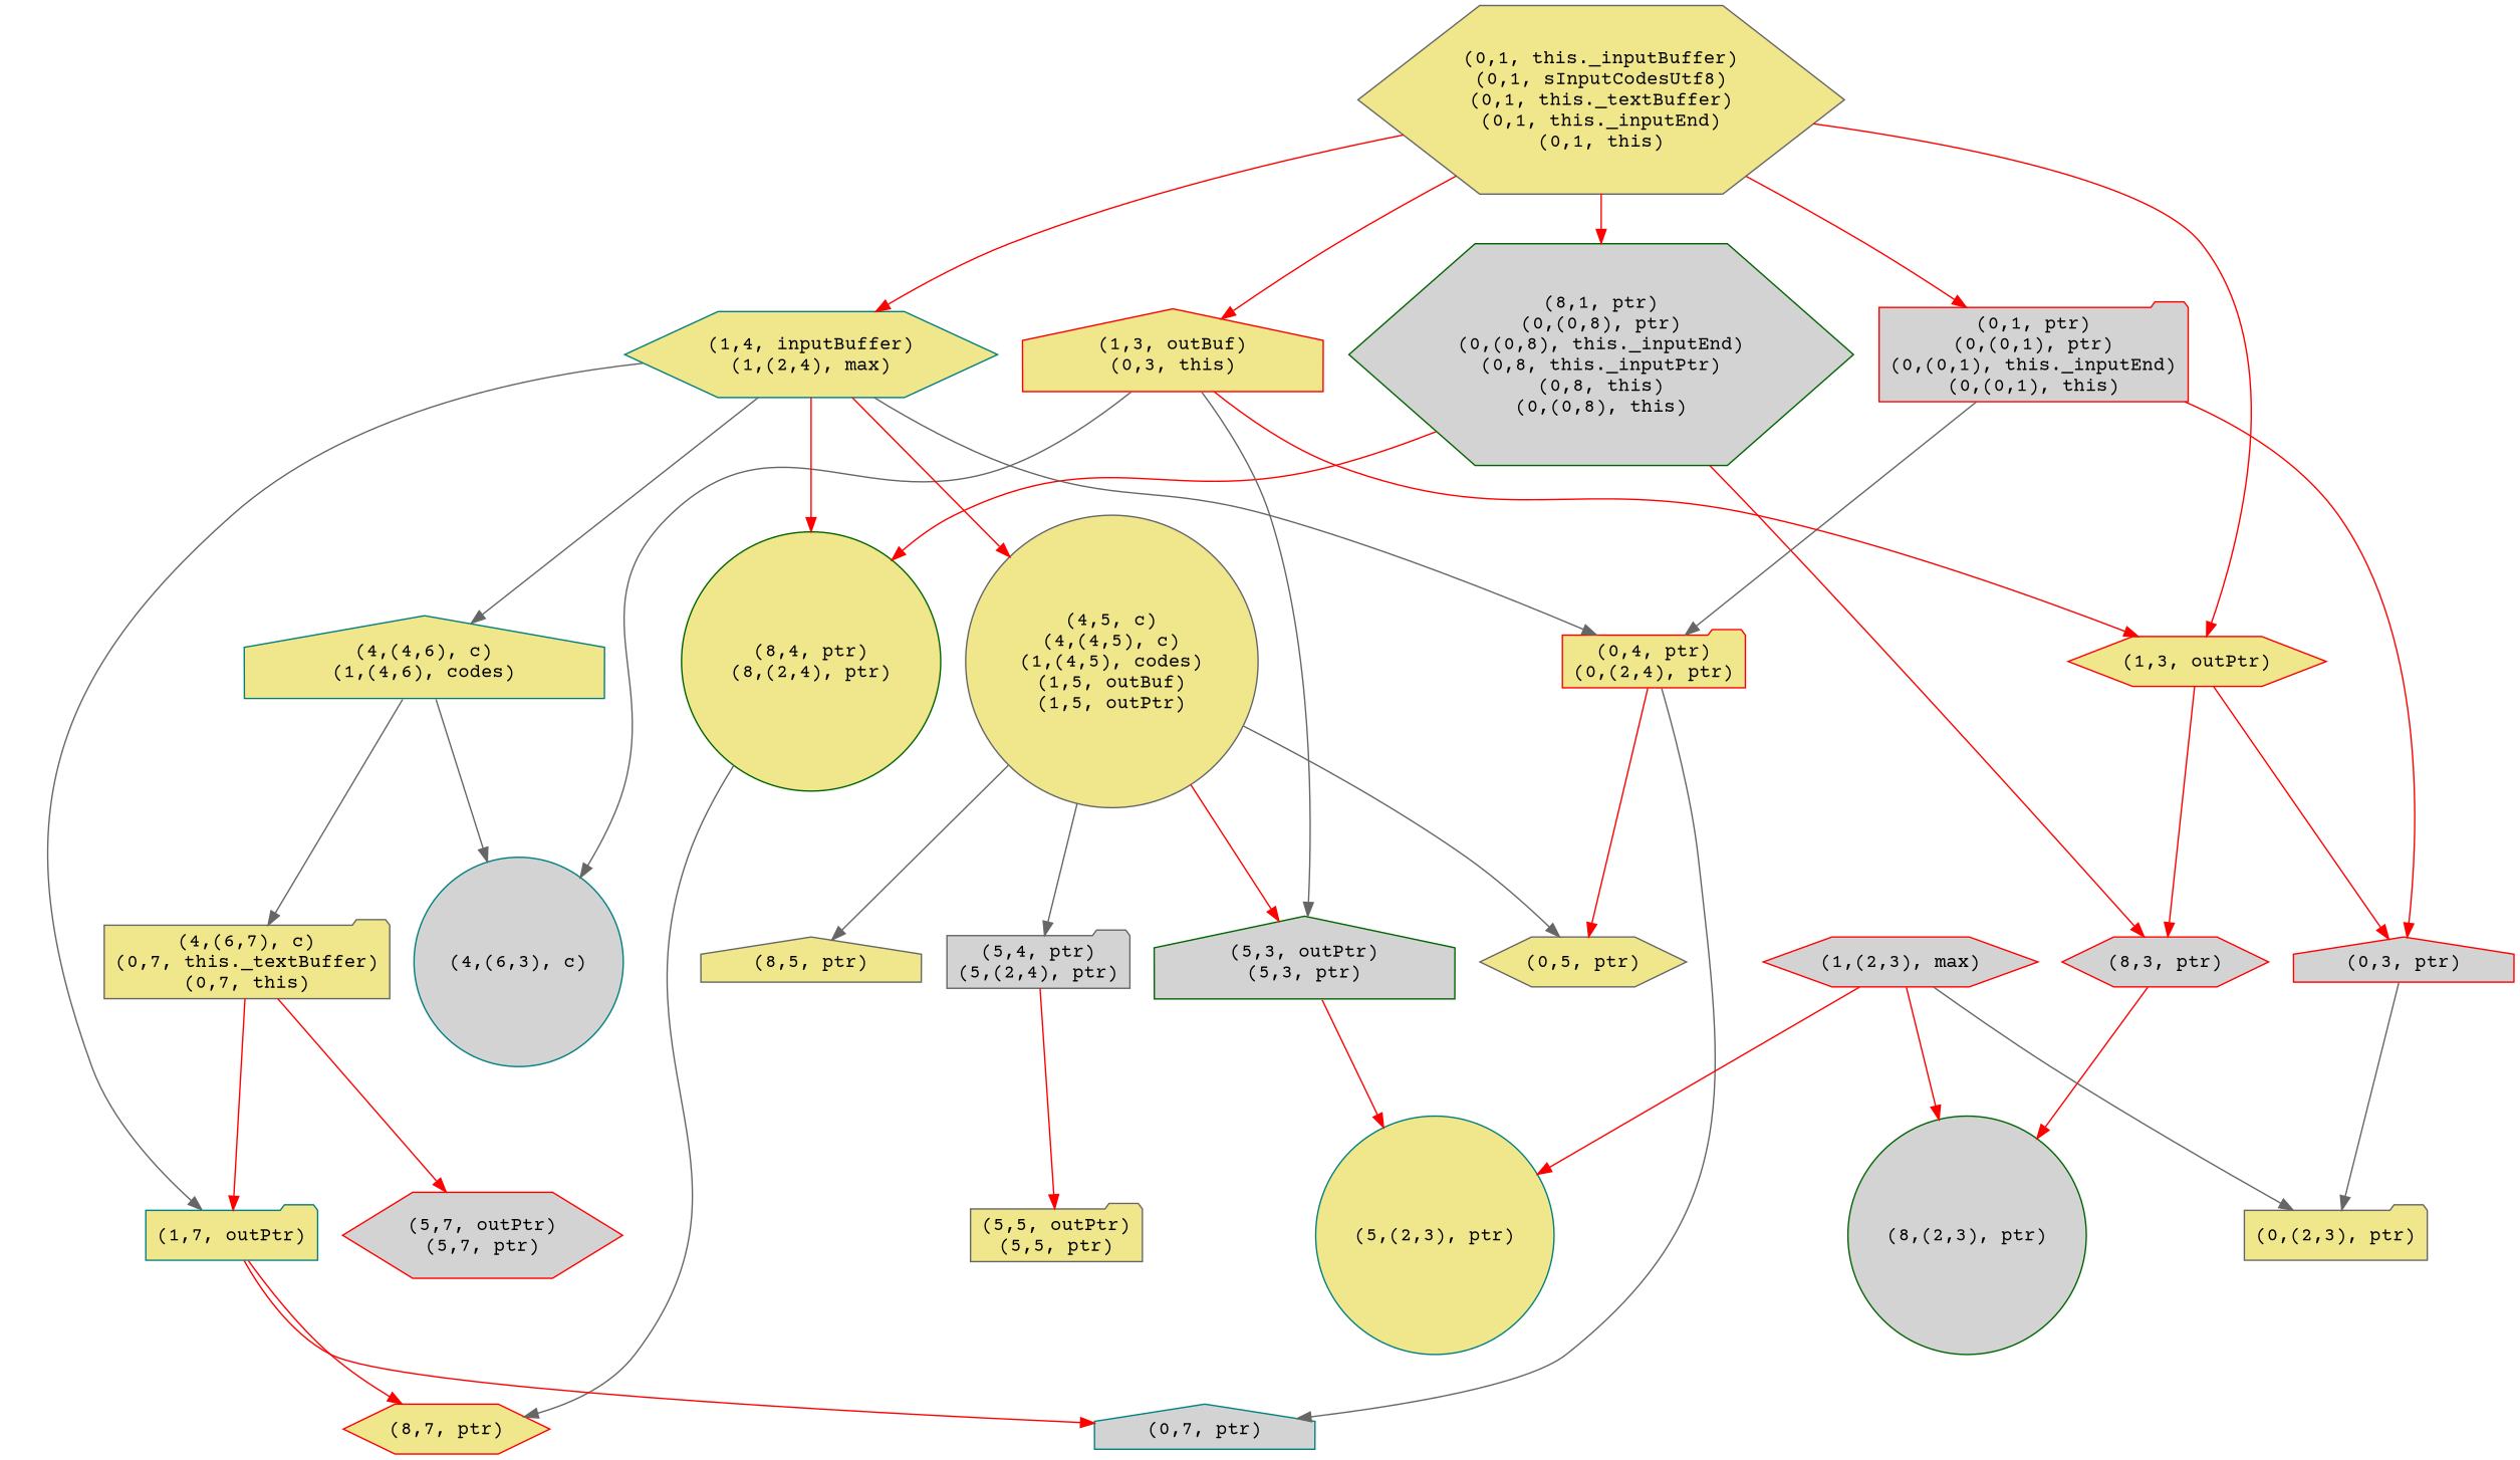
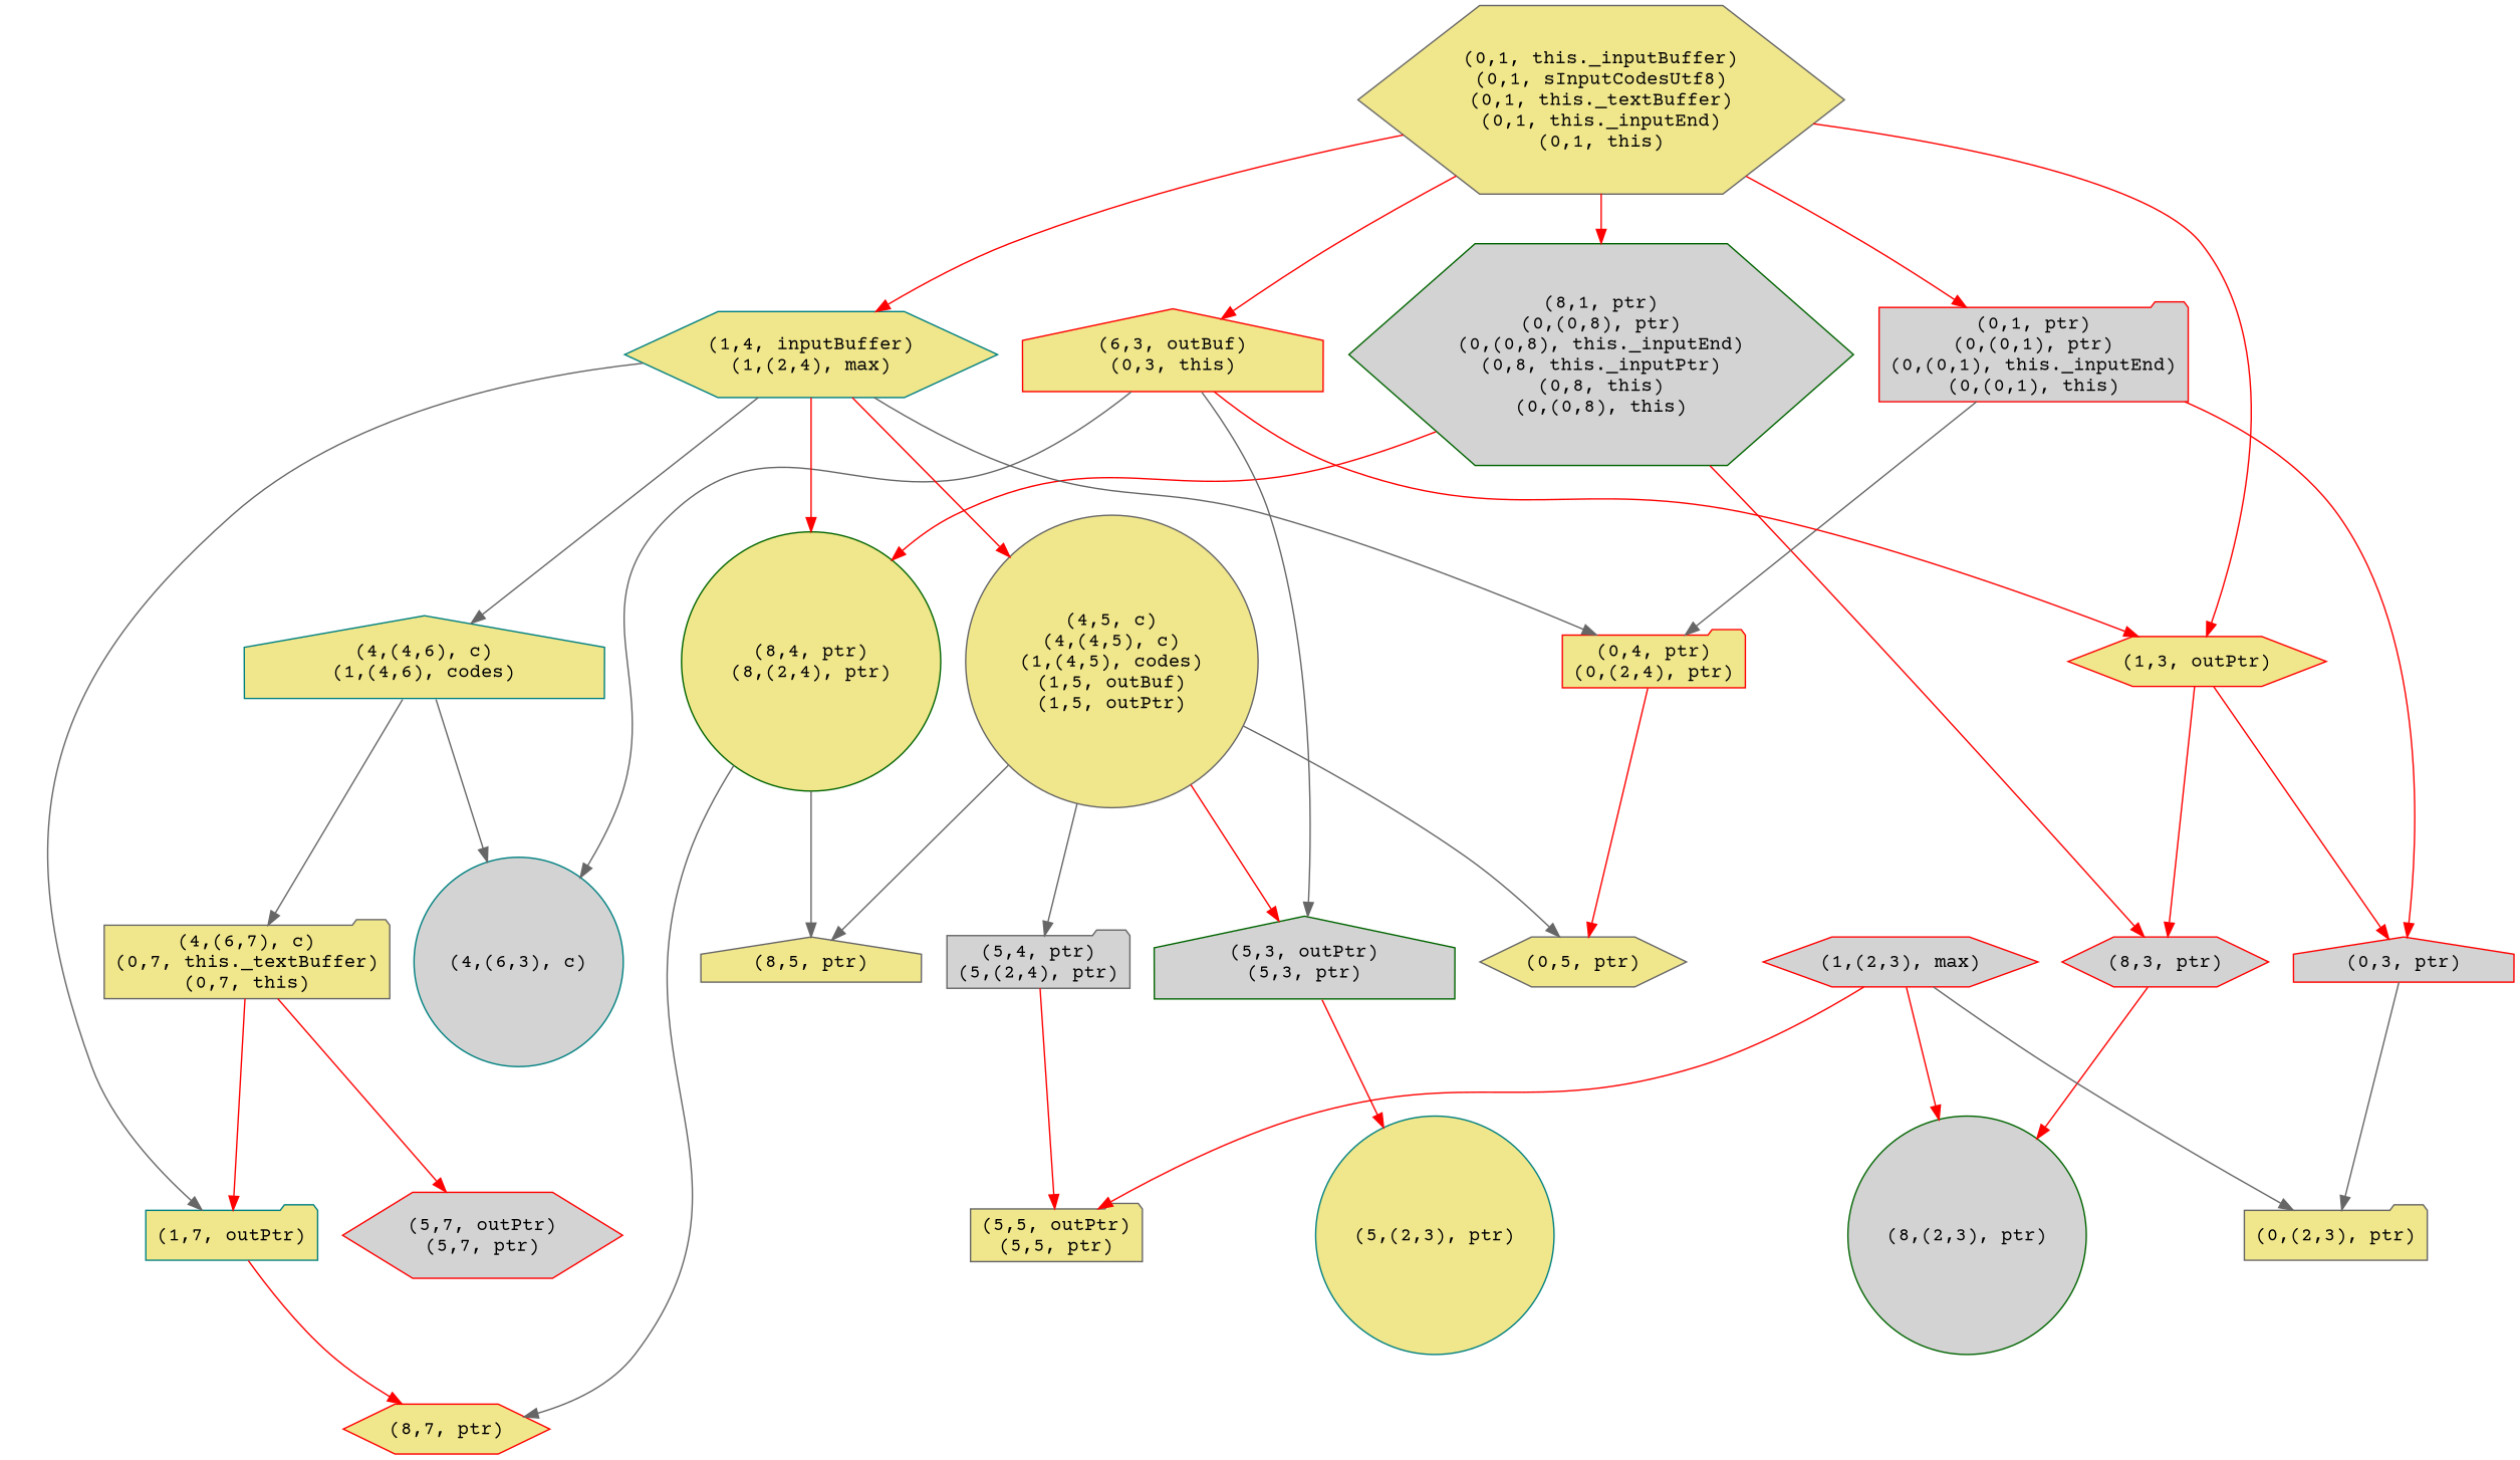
  digraph {
    fontname="Courier Prime"
    node [color=red fillcolor=khaki fontname="Courier Prime" shape=hexagon style=filled]
    edge [color=red fontname="Courier Prime"]
    n1 [color=gray40 label="(8,5, ptr)" shape=house]
    n2 [label="(8,7, ptr)"]
    n3 [color=darkgreen label="(8,4, ptr)\n(8,(2,4), ptr)" shape=circle]
    n4 [color=darkgreen fillcolor=lightgrey label="(8,(2,3), ptr)" shape=circle]
    n5 [fillcolor=lightgrey label="(8,3, ptr)"]
    n6 [color=darkgreen fillcolor=lightgrey label="(8,1, ptr)\n(0,(0,8), ptr)\n(0,(0,8), this._inputEnd)\n(0,8, this._inputPtr)\n(0,8, this)\n(0,(0,8), this)"]
    n7 [color=gray40 label="(0,5, ptr)"]
-   n8 [color=teal fillcolor=lightgrey label="(0,7, ptr)" shape=house]
    n9 [label="(0,4, ptr)\n(0,(2,4), ptr)" shape=folder]
    n10 [color=gray40 label="(0,(2,3), ptr)" shape=folder]
    n11 [fillcolor=lightgrey label="(0,3, ptr)" shape=house]
    n12 [fillcolor=lightgrey label="(0,1, ptr)\n(0,(0,1), ptr)\n(0,(0,1), this._inputEnd)\n(0,(0,1), this)" shape=folder]
    n13 [label="(1,3, outPtr)"]
    n14 [color=teal label="(5,(2,3), ptr)" shape=circle]
    n15 [fillcolor=lightgrey label="(1,(2,3), max)"]
    n16 [color=teal fillcolor=lightgrey label="(4,(6,3), c)" shape=circle]
    n17 [color=darkgreen fillcolor=lightgrey label="(5,3, outPtr)\n(5,3, ptr)" shape=house]
-   n18 [label="(1,3, outBuf)\n(0,3, this)" shape=house]
+   n18 [label="(6,3, outBuf)\n(0,3, this)" shape=house]
    n19 [color=teal label="(1,7, outPtr)" shape=folder]
    n20 [fillcolor=lightgrey label="(5,7, outPtr)\n(5,7, ptr)"]
    n21 [color=gray40 label="(4,(6,7), c)\n(0,7, this._textBuffer)\n(0,7, this)" shape=folder]
    n22 [color=gray40 label="(5,5, outPtr)\n(5,5, ptr)" shape=folder]
    n23 [color=gray40 fillcolor=lightgrey label="(5,4, ptr)\n(5,(2,4), ptr)" shape=folder]
    n24 [color=gray40 label="(4,5, c)\n(4,(4,5), c)\n(1,(4,5), codes)\n(1,5, outBuf)\n(1,5, outPtr)" shape=circle]
    n25 [color=teal label="(4,(4,6), c)\n(1,(4,6), codes)" shape=house]
    n26 [color=teal label="(1,4, inputBuffer)\n(1,(2,4), max)"]
    n27 [color=gray40 label="(0,1, this._inputBuffer)\n(0,1, sInputCodesUtf8)\n(0,1, this._textBuffer)\n(0,1, this._inputEnd)\n(0,1, this)"]
+   n3 -> n1 [color=gray40]
    n3 -> n2 [color=gray40]
    n5 -> n4
    n6 -> n3
    n6 -> n5
    n9 -> n7
-   n9 -> n8 [color=gray40]
    n11 -> n10 [color=gray40]
    n12 -> n9 [color=gray40]
    n12 -> n11
    n13 -> n5
    n13 -> n11
    n15 -> n4
    n15 -> n10 [color=gray40]
-   n15 -> n14
+   n15 -> n22
    n17 -> n14
    n18 -> n13
    n18 -> n16 [color=gray40]
    n18 -> n17 [color=gray40]
    n19 -> n2
-   n19 -> n8
    n21 -> n19
    n21 -> n20
    n23 -> n22
    n24 -> n1 [color=gray40]
    n24 -> n7 [color=gray40]
    n24 -> n17
    n24 -> n23 [color=gray40]
    n25 -> n16 [color=gray40]
    n25 -> n21 [color=gray40]
    n26 -> n3
    n26 -> n9 [color=gray40]
    n26 -> n19 [color=gray40]
    n26 -> n24
    n26 -> n25 [color=gray40]
    n27 -> n6
    n27 -> n12
    n27 -> n13
    n27 -> n18
    n27 -> n26
  }
